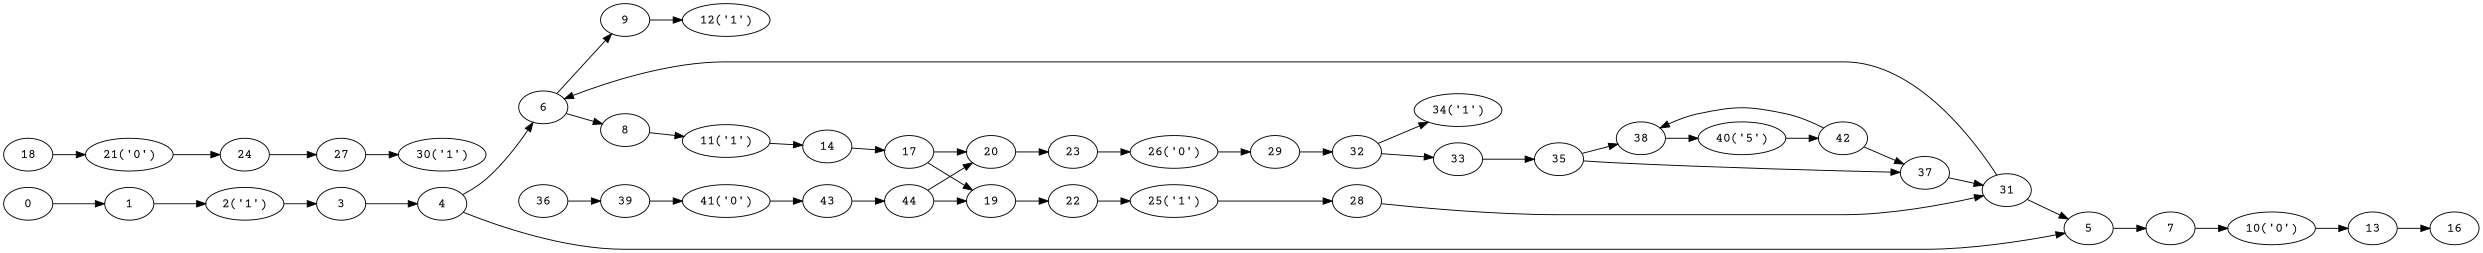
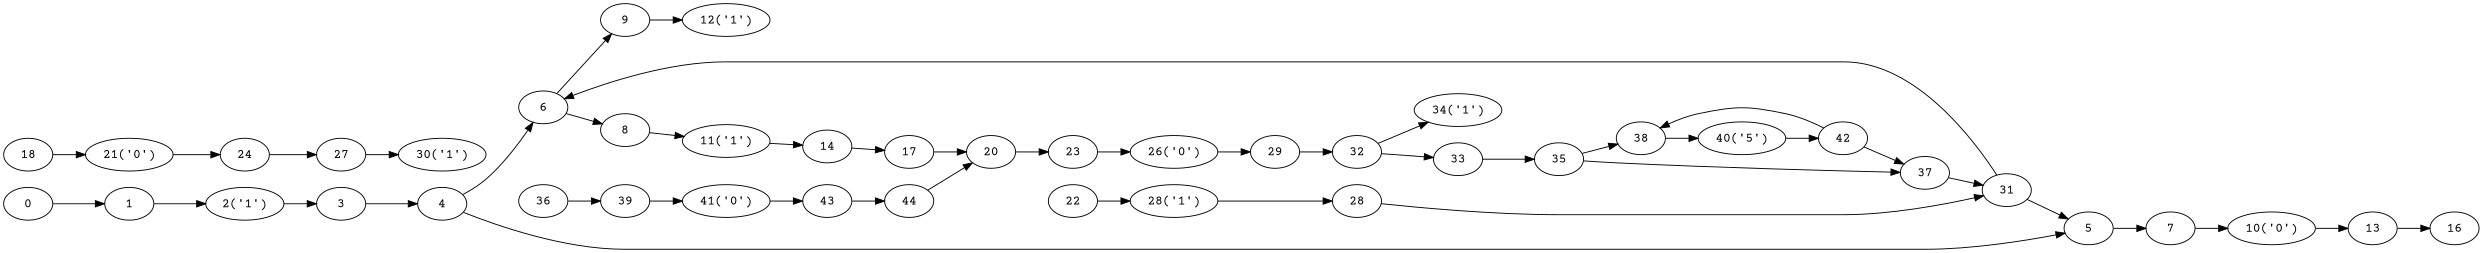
  digraph {
    fontname="Courier Prime"
    rankdir=LR
    node [fontname="Courier Prime"]
    edge [fontname="Courier Prime"]
    0
    1
    n3 [label="2('1')"]
    3
    4
    5
    6
    7
    8
    9
    n11 [label="10('0')"]
    n12 [label="11('1')"]
    n13 [label="12('1')"]
    13
    14
    16
    17
-   19
    20
    n20 [label="21('0')"]
    18
    22
    23
    24
-   n25 [label="25('1')"]
+   n25 [label="28('1')"]
    n26 [label="26('0')"]
    27
    28
    29
    n30 [label="30('1')"]
    31
    32
    33
    n34 [label="34('1')"]
    35
    37
    38
    36
    39
    n40 [label="40('5')"]
    n41 [label="41('0')"]
    42
    43
    44
    0 -> 1
    1 -> n3
    n3 -> 3
    3 -> 4
    4 -> 5
    4 -> 6
    5 -> 7
    6 -> 8
    6 -> 9
    7 -> n11
    8 -> n12
    9 -> n13
    n11 -> 13
    n12 -> 14
    13 -> 16
    14 -> 17
-   17 -> 19
    17 -> 20
-   19 -> 22
    20 -> 23
    n20 -> 24
    18 -> n20
    22 -> n25
    23 -> n26
    24 -> 27
    n25 -> 28
    n26 -> 29
    27 -> n30
    28 -> 31
    29 -> 32
    31 -> 5
    31 -> 6
    32 -> 33
    32 -> n34
    33 -> 35
    35 -> 37
    35 -> 38
    37 -> 31
    38 -> n40
    36 -> 39
    39 -> n41
    n40 -> 42
    n41 -> 43
    42 -> 37
    42 -> 38
    43 -> 44
-   44 -> 19
    44 -> 20
  }
